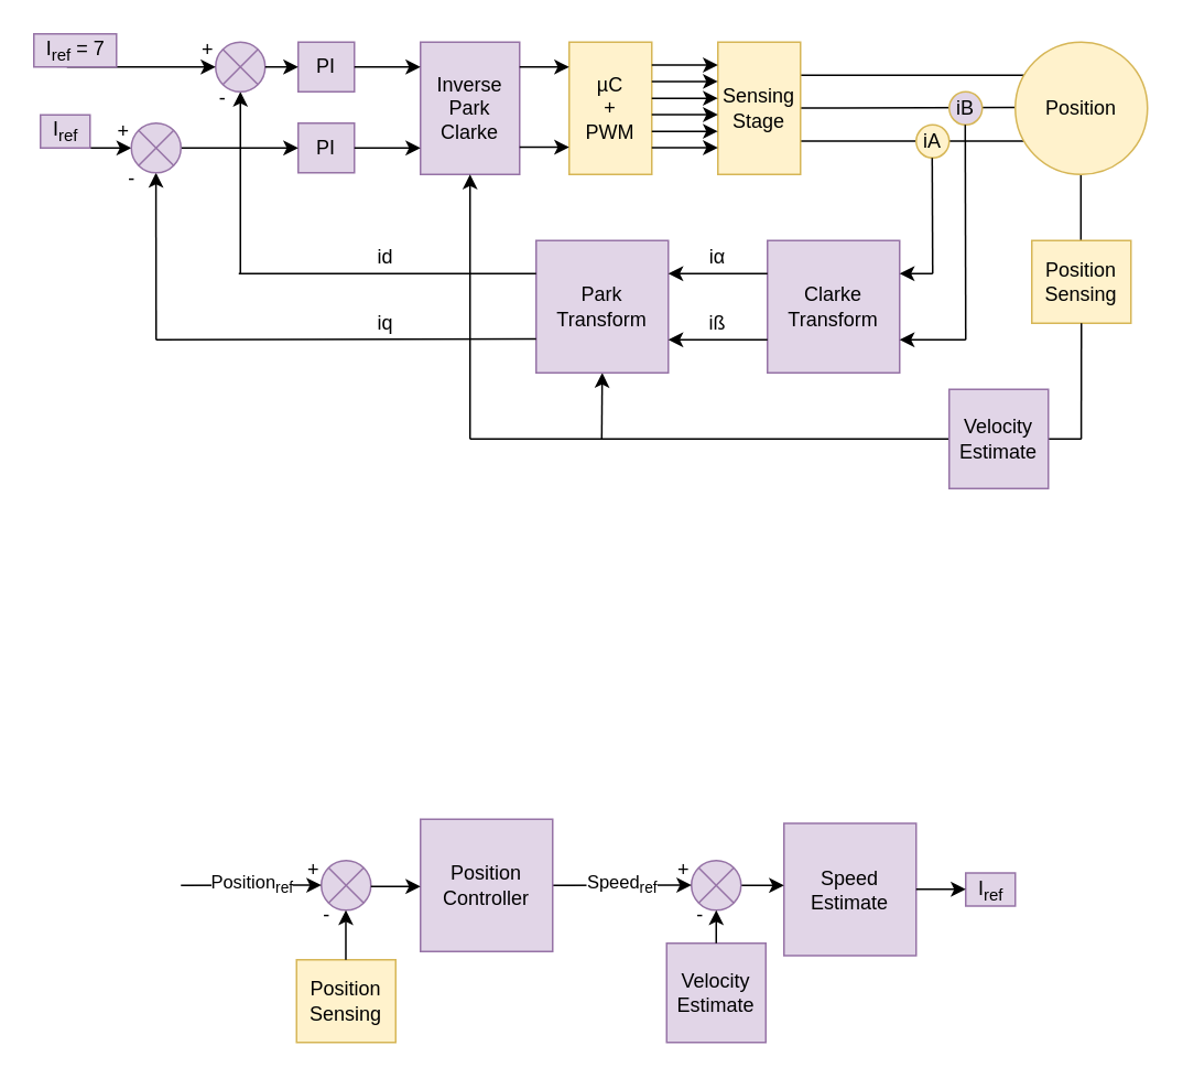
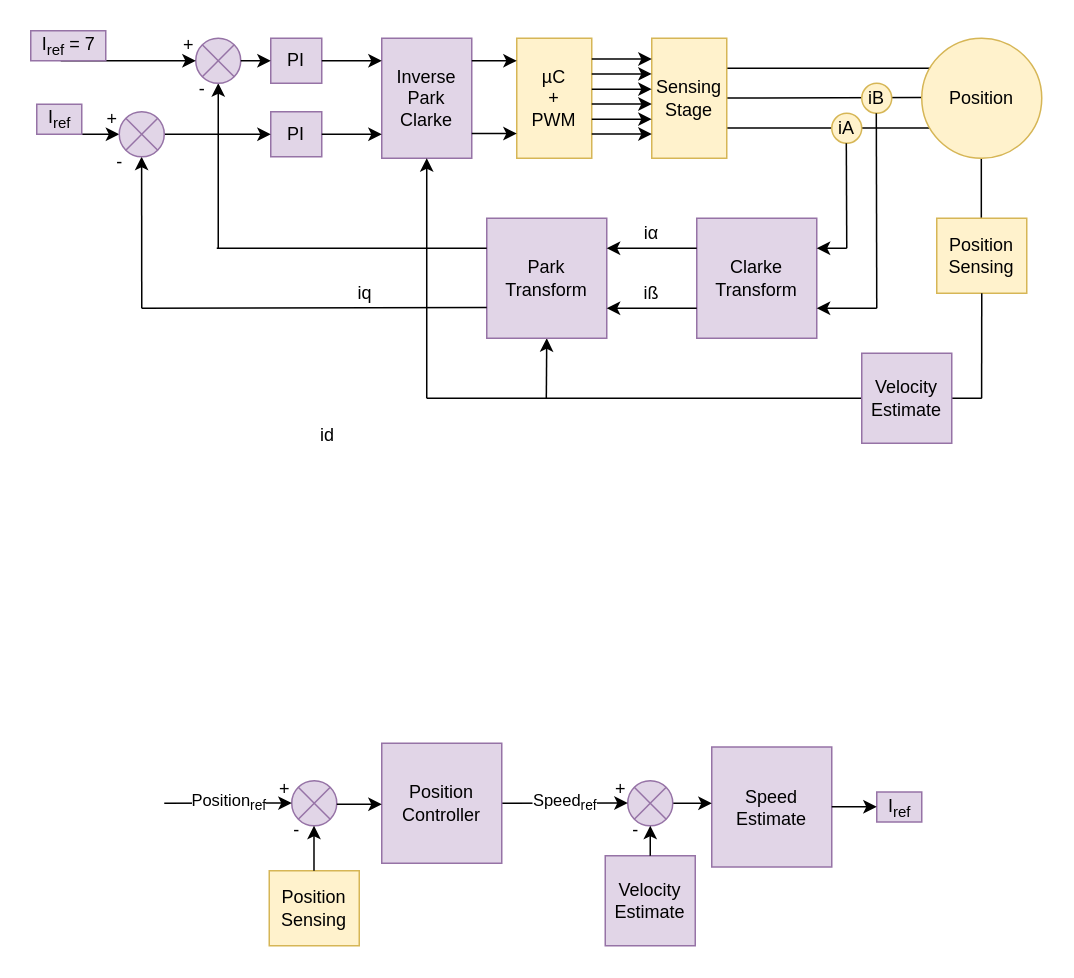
  <mxCell id="0" />
  <mxCell id="1" parent="0" />
  <mxCell id="2" value="" style="endArrow=none;html=1;" edge="1" parent="1"><mxGeometry width="50" height="50" relative="1" as="geometry"><mxPoint x="484" y="45" as="sourcePoint" /><mxPoint x="664" y="45" as="targetPoint" /></mxGeometry></mxCell>
  <mxCell id="3" value="" style="endArrow=none;html=1;" edge="1" parent="1"><mxGeometry width="50" height="50" relative="1" as="geometry"><mxPoint x="484" y="64.83" as="sourcePoint" /><mxPoint x="664" y="64.33" as="targetPoint" /></mxGeometry></mxCell>
  <mxCell id="4" value="" style="endArrow=none;html=1;" edge="1" parent="1"><mxGeometry width="50" height="50" relative="1" as="geometry"><mxPoint x="484" y="84.83" as="sourcePoint" /><mxPoint x="664" y="84.83" as="targetPoint" /></mxGeometry></mxCell>
  <mxCell id="5" value="iA" style="ellipse;whiteSpace=wrap;html=1;aspect=fixed;fillColor=#fff2cc;strokeColor=#d6b656;" vertex="1" parent="1"><mxGeometry x="554" y="75" width="20" height="20" as="geometry" /></mxCell>
- <mxCell id="6" value="iB" style="ellipse;whiteSpace=wrap;html=1;aspect=fixed;fillColor=#e1d5e7;strokeColor=#d6b656;" vertex="1" parent="1"><mxGeometry x="574" y="55" width="20" height="20" as="geometry" /></mxCell>
+ <mxCell id="6" value="iB" style="ellipse;whiteSpace=wrap;html=1;aspect=fixed;fillColor=#fff2cc;strokeColor=#d6b656;" vertex="1" parent="1"><mxGeometry x="574" y="55" width="20" height="20" as="geometry" /></mxCell>
  <mxCell id="7" value="" style="endArrow=none;html=1;" edge="1" parent="1"><mxGeometry width="50" height="50" relative="1" as="geometry"><mxPoint x="564" y="165" as="sourcePoint" /><mxPoint x="563.71" y="95" as="targetPoint" /></mxGeometry></mxCell>
  <mxCell id="8" value="" style="endArrow=none;html=1;" edge="1" parent="1"><mxGeometry width="50" height="50" relative="1" as="geometry"><mxPoint x="584" y="205" as="sourcePoint" /><mxPoint x="583.71" y="75" as="targetPoint" /></mxGeometry></mxCell>
  <mxCell id="9" value="" style="endArrow=none;html=1;" edge="1" parent="1"><mxGeometry width="50" height="50" relative="1" as="geometry"><mxPoint x="653.71" y="185" as="sourcePoint" /><mxPoint x="653.71" y="85" as="targetPoint" /></mxGeometry></mxCell>
  <mxCell id="10" value="Position&lt;br&gt;Sensing" style="rounded=0;whiteSpace=wrap;html=1;fillColor=#fff2cc;strokeColor=#d6b656;" vertex="1" parent="1"><mxGeometry x="624" y="145" width="60" height="50" as="geometry" /></mxCell>
  <mxCell id="11" value="Position" style="ellipse;whiteSpace=wrap;html=1;aspect=fixed;fillColor=#fff2cc;strokeColor=#d6b656;" vertex="1" parent="1"><mxGeometry x="614" y="25" width="80" height="80" as="geometry" /></mxCell>
  <mxCell id="12" value="iß" style="text;html=1;strokeColor=none;fillColor=none;align=center;verticalAlign=middle;whiteSpace=wrap;rounded=0;" vertex="1" parent="1"><mxGeometry x="414" y="185" width="40" height="20" as="geometry" /></mxCell>
  <mxCell id="13" value="iα" style="text;html=1;strokeColor=none;fillColor=none;align=center;verticalAlign=middle;whiteSpace=wrap;rounded=0;" vertex="1" parent="1"><mxGeometry x="414" y="145" width="40" height="20" as="geometry" /></mxCell>
  <mxCell id="14" value="Clarke&lt;br&gt;Transform" style="whiteSpace=wrap;html=1;aspect=fixed;fillColor=#e1d5e7;strokeColor=#9673a6;" vertex="1" parent="1"><mxGeometry x="464" y="145" width="80" height="80" as="geometry" /></mxCell>
  <mxCell id="15" value="" style="endArrow=classic;html=1;" edge="1" parent="1"><mxGeometry width="50" height="50" relative="1" as="geometry"><mxPoint x="363.71" y="265" as="sourcePoint" /><mxPoint x="363.99" y="225" as="targetPoint" /></mxGeometry></mxCell>
  <mxCell id="16" value="" style="endArrow=none;html=1;" edge="1" parent="1"><mxGeometry width="50" height="50" relative="1" as="geometry"><mxPoint x="284" y="265" as="sourcePoint" /><mxPoint x="654" y="265" as="targetPoint" /></mxGeometry></mxCell>
  <mxCell id="17" value="" style="endArrow=none;html=1;entryX=0.5;entryY=1;entryDx=0;entryDy=0;" edge="1" parent="1" target="10"><mxGeometry width="50" height="50" relative="1" as="geometry"><mxPoint x="653.91" y="265" as="sourcePoint" /><mxPoint x="653.71" y="225" as="targetPoint" /></mxGeometry></mxCell>
  <mxCell id="18" value="Park&lt;br&gt;Transform" style="whiteSpace=wrap;html=1;aspect=fixed;fillColor=#e1d5e7;strokeColor=#9673a6;" vertex="1" parent="1"><mxGeometry x="324" y="145" width="80" height="80" as="geometry" /></mxCell>
- <mxCell id="19" value="iq" style="text;html=1;strokeColor=none;fillColor=none;align=center;verticalAlign=middle;whiteSpace=wrap;rounded=0;" vertex="1" parent="1"><mxGeometry x="213" y="185" width="40" height="20" as="geometry" /></mxCell>
- <mxCell id="20" value="id" style="text;html=1;strokeColor=none;fillColor=none;align=center;verticalAlign=middle;whiteSpace=wrap;rounded=0;" vertex="1" parent="1"><mxGeometry x="213" y="145" width="40" height="20" as="geometry" /></mxCell>
+ <mxCell id="19" value="iq" style="text;html=1;strokeColor=none;fillColor=none;align=center;verticalAlign=middle;whiteSpace=wrap;rounded=0;" vertex="1" parent="1"><mxGeometry x="223" y="185" width="40" height="20" as="geometry" /></mxCell>
+ <mxCell id="20" value="id" style="text;html=1;strokeColor=none;fillColor=none;align=center;verticalAlign=middle;whiteSpace=wrap;rounded=0;" vertex="1" parent="1"><mxGeometry x="198" y="280" width="40" height="20" as="geometry" /></mxCell>
  <mxCell id="21" value="" style="endArrow=classic;html=1;" edge="1" parent="1"><mxGeometry width="50" height="50" relative="1" as="geometry"><mxPoint x="464" y="165" as="sourcePoint" /><mxPoint x="404" y="165" as="targetPoint" /></mxGeometry></mxCell>
  <mxCell id="22" value="" style="endArrow=classic;html=1;" edge="1" parent="1"><mxGeometry width="50" height="50" relative="1" as="geometry"><mxPoint x="464" y="205" as="sourcePoint" /><mxPoint x="404" y="205" as="targetPoint" /></mxGeometry></mxCell>
  <mxCell id="23" value="" style="endArrow=classic;html=1;" edge="1" parent="1"><mxGeometry width="50" height="50" relative="1" as="geometry"><mxPoint x="584" y="205" as="sourcePoint" /><mxPoint x="544" y="205" as="targetPoint" /></mxGeometry></mxCell>
  <mxCell id="24" value="" style="endArrow=classic;html=1;" edge="1" parent="1"><mxGeometry width="50" height="50" relative="1" as="geometry"><mxPoint x="564" y="165" as="sourcePoint" /><mxPoint x="544" y="165" as="targetPoint" /></mxGeometry></mxCell>
  <mxCell id="25" value="" style="endArrow=classic;html=1;" edge="1" parent="1" target="29"><mxGeometry width="50" height="50" relative="1" as="geometry"><mxPoint x="145" y="165" as="sourcePoint" /><mxPoint x="144.76" y="110" as="targetPoint" /></mxGeometry></mxCell>
  <mxCell id="26" value="" style="endArrow=none;html=1;" edge="1" parent="1"><mxGeometry width="50" height="50" relative="1" as="geometry"><mxPoint x="144" y="165" as="sourcePoint" /><mxPoint x="324" y="165" as="targetPoint" /></mxGeometry></mxCell>
  <mxCell id="27" value="" style="endArrow=none;html=1;" edge="1" parent="1"><mxGeometry width="50" height="50" relative="1" as="geometry"><mxPoint x="94" y="205" as="sourcePoint" /><mxPoint x="324" y="204.52" as="targetPoint" /></mxGeometry></mxCell>
  <mxCell id="28" value="PI" style="rounded=0;whiteSpace=wrap;html=1;fillColor=#e1d5e7;strokeColor=#9673a6;" vertex="1" parent="1"><mxGeometry x="180" y="25" width="34" height="30" as="geometry" /></mxCell>
  <mxCell id="29" value="" style="shape=sumEllipse;perimeter=ellipsePerimeter;whiteSpace=wrap;html=1;backgroundOutline=1;fillColor=#e1d5e7;strokeColor=#9673a6;" vertex="1" parent="1"><mxGeometry x="130" y="25" width="30" height="30" as="geometry" /></mxCell>
  <mxCell id="30" value="-" style="text;html=1;align=center;verticalAlign=middle;resizable=0;points=[];autosize=1;strokeColor=none;" vertex="1" parent="1"><mxGeometry x="124" y="49" width="20" height="20" as="geometry" /></mxCell>
  <mxCell id="31" value="+" style="text;html=1;align=center;verticalAlign=middle;resizable=0;points=[];autosize=1;strokeColor=none;" vertex="1" parent="1"><mxGeometry x="115" y="20" width="20" height="20" as="geometry" /></mxCell>
  <mxCell id="32" value="-" style="text;html=1;align=center;verticalAlign=middle;resizable=0;points=[];autosize=1;strokeColor=none;" vertex="1" parent="1"><mxGeometry x="69" y="98" width="20" height="20" as="geometry" /></mxCell>
  <mxCell id="33" value="+" style="text;html=1;align=center;verticalAlign=middle;resizable=0;points=[];autosize=1;strokeColor=none;" vertex="1" parent="1"><mxGeometry x="64" y="69" width="20" height="20" as="geometry" /></mxCell>
  <mxCell id="34" value="PI" style="rounded=0;whiteSpace=wrap;html=1;fillColor=#e1d5e7;strokeColor=#9673a6;" vertex="1" parent="1"><mxGeometry x="180" y="74" width="34" height="30" as="geometry" /></mxCell>
  <mxCell id="35" value="" style="endArrow=classic;html=1;entryX=0;entryY=0.5;entryDx=0;entryDy=0;" edge="1" parent="1" target="34"><mxGeometry width="50" height="50" relative="1" as="geometry"><mxPoint x="105" y="89" as="sourcePoint" /><mxPoint x="170" y="89" as="targetPoint" /></mxGeometry></mxCell>
  <mxCell id="36" value="" style="endArrow=classic;html=1;" edge="1" parent="1"><mxGeometry width="50" height="50" relative="1" as="geometry"><mxPoint x="160" y="40" as="sourcePoint" /><mxPoint x="180" y="40" as="targetPoint" /></mxGeometry></mxCell>
  <mxCell id="37" value="" style="endArrow=classic;html=1;" edge="1" parent="1"><mxGeometry width="50" height="50" relative="1" as="geometry"><mxPoint x="44" y="89" as="sourcePoint" /><mxPoint x="79" y="89" as="targetPoint" /></mxGeometry></mxCell>
  <mxCell id="38" value="" style="endArrow=classic;html=1;" edge="1" parent="1"><mxGeometry width="50" height="50" relative="1" as="geometry"><mxPoint x="40" y="40" as="sourcePoint" /><mxPoint x="130" y="40" as="targetPoint" /></mxGeometry></mxCell>
  <mxCell id="39" value="I&lt;sub&gt;ref&lt;/sub&gt;&amp;nbsp;= 7" style="text;html=1;align=center;verticalAlign=middle;resizable=0;points=[];autosize=1;strokeColor=#9673a6;fillColor=#e1d5e7;" vertex="1" parent="1"><mxGeometry x="20" y="20" width="50" height="20" as="geometry" /></mxCell>
  <mxCell id="40" value="I&lt;sub&gt;ref&lt;/sub&gt;" style="text;html=1;align=center;verticalAlign=middle;resizable=0;points=[];autosize=1;strokeColor=#9673a6;fillColor=#e1d5e7;" vertex="1" parent="1"><mxGeometry x="24" y="69" width="30" height="20" as="geometry" /></mxCell>
  <mxCell id="41" value="Sensing&lt;br&gt;Stage" style="rounded=0;whiteSpace=wrap;html=1;fillColor=#fff2cc;strokeColor=#d6b656;" vertex="1" parent="1"><mxGeometry x="434" y="25" width="50" height="80" as="geometry" /></mxCell>
  <mxCell id="42" value="Inverse&lt;br&gt;Park&lt;br&gt;Clarke" style="rounded=0;whiteSpace=wrap;html=1;fillColor=#e1d5e7;strokeColor=#9673a6;" vertex="1" parent="1"><mxGeometry x="254" y="25" width="60" height="80" as="geometry" /></mxCell>
  <mxCell id="43" value="µC&lt;br&gt;+&lt;br&gt;PWM" style="rounded=0;whiteSpace=wrap;html=1;fillColor=#fff2cc;strokeColor=#d6b656;" vertex="1" parent="1"><mxGeometry x="344" y="25" width="50" height="80" as="geometry" /></mxCell>
  <mxCell id="44" value="" style="endArrow=classic;html=1;" edge="1" parent="1"><mxGeometry width="50" height="50" relative="1" as="geometry"><mxPoint x="214" y="89" as="sourcePoint" /><mxPoint x="254" y="89" as="targetPoint" /></mxGeometry></mxCell>
  <mxCell id="45" value="" style="endArrow=classic;html=1;" edge="1" parent="1"><mxGeometry width="50" height="50" relative="1" as="geometry"><mxPoint x="214" y="40" as="sourcePoint" /><mxPoint x="254" y="40" as="targetPoint" /></mxGeometry></mxCell>
  <mxCell id="46" value="" style="endArrow=classic;html=1;" edge="1" parent="1"><mxGeometry width="50" height="50" relative="1" as="geometry"><mxPoint x="314" y="40" as="sourcePoint" /><mxPoint x="344" y="40" as="targetPoint" /></mxGeometry></mxCell>
  <mxCell id="47" value="" style="endArrow=classic;html=1;" edge="1" parent="1"><mxGeometry width="50" height="50" relative="1" as="geometry"><mxPoint x="314" y="88.52" as="sourcePoint" /><mxPoint x="344" y="88.52" as="targetPoint" /></mxGeometry></mxCell>
  <mxCell id="48" value="" style="endArrow=classic;html=1;" edge="1" parent="1"><mxGeometry width="50" height="50" relative="1" as="geometry"><mxPoint x="394" y="38.84" as="sourcePoint" /><mxPoint x="434" y="38.84" as="targetPoint" /></mxGeometry></mxCell>
  <mxCell id="49" value="" style="endArrow=classic;html=1;" edge="1" parent="1"><mxGeometry width="50" height="50" relative="1" as="geometry"><mxPoint x="394" y="48.76" as="sourcePoint" /><mxPoint x="434" y="48.76" as="targetPoint" /></mxGeometry></mxCell>
  <mxCell id="50" value="" style="endArrow=classic;html=1;" edge="1" parent="1"><mxGeometry width="50" height="50" relative="1" as="geometry"><mxPoint x="394" y="58.92" as="sourcePoint" /><mxPoint x="434" y="58.92" as="targetPoint" /></mxGeometry></mxCell>
  <mxCell id="51" value="" style="endArrow=classic;html=1;" edge="1" parent="1"><mxGeometry width="50" height="50" relative="1" as="geometry"><mxPoint x="394" y="68.84" as="sourcePoint" /><mxPoint x="434" y="68.84" as="targetPoint" /></mxGeometry></mxCell>
  <mxCell id="52" value="" style="endArrow=classic;html=1;" edge="1" parent="1"><mxGeometry width="50" height="50" relative="1" as="geometry"><mxPoint x="394" y="78.92" as="sourcePoint" /><mxPoint x="434" y="78.92" as="targetPoint" /></mxGeometry></mxCell>
  <mxCell id="53" value="" style="endArrow=classic;html=1;" edge="1" parent="1"><mxGeometry width="50" height="50" relative="1" as="geometry"><mxPoint x="394" y="88.84" as="sourcePoint" /><mxPoint x="434" y="88.84" as="targetPoint" /></mxGeometry></mxCell>
  <mxCell id="54" value="" style="endArrow=classic;html=1;" edge="1" parent="1"><mxGeometry width="50" height="50" relative="1" as="geometry"><mxPoint x="94" y="205" as="sourcePoint" /><mxPoint x="93.9" y="104" as="targetPoint" /></mxGeometry></mxCell>
  <mxCell id="55" value="" style="shape=sumEllipse;perimeter=ellipsePerimeter;whiteSpace=wrap;html=1;backgroundOutline=1;fillColor=#e1d5e7;strokeColor=#9673a6;" vertex="1" parent="1"><mxGeometry x="79" y="74" width="30" height="30" as="geometry" /></mxCell>
  <mxCell id="56" value="" style="endArrow=classic;html=1;" edge="1" parent="1"><mxGeometry width="50" height="50" relative="1" as="geometry"><mxPoint x="284" y="265" as="sourcePoint" /><mxPoint x="283.99" y="105" as="targetPoint" /></mxGeometry></mxCell>
  <mxCell id="57" value="Velocity&lt;br&gt;Estimate" style="whiteSpace=wrap;html=1;aspect=fixed;fillColor=#e1d5e7;strokeColor=#9673a6;" vertex="1" parent="1"><mxGeometry x="574" y="235" width="60" height="60" as="geometry" /></mxCell>
  <mxCell id="58" value="I&lt;sub&gt;ref&lt;/sub&gt;" style="text;html=1;align=center;verticalAlign=middle;resizable=0;points=[];autosize=1;strokeColor=#9673a6;fillColor=#e1d5e7;" vertex="1" parent="1"><mxGeometry x="584" y="527.5" width="30" height="20" as="geometry" /></mxCell>
  <mxCell id="59" value="Velocity&lt;br&gt;Estimate" style="whiteSpace=wrap;html=1;aspect=fixed;fillColor=#e1d5e7;strokeColor=#9673a6;" vertex="1" parent="1"><mxGeometry x="403" y="570" width="60" height="60" as="geometry" /></mxCell>
  <mxCell id="60" value="Speed&lt;br&gt;Estimate" style="whiteSpace=wrap;html=1;aspect=fixed;fillColor=#e1d5e7;strokeColor=#9673a6;" vertex="1" parent="1"><mxGeometry x="474" y="497.5" width="80" height="80" as="geometry" /></mxCell>
  <mxCell id="61" value="Position&lt;br&gt;Sensing" style="rounded=0;whiteSpace=wrap;html=1;fillColor=#fff2cc;strokeColor=#d6b656;" vertex="1" parent="1"><mxGeometry x="179" y="580" width="60" height="50" as="geometry" /></mxCell>
  <mxCell id="62" style="edgeStyle=orthogonalEdgeStyle;rounded=0;orthogonalLoop=1;jettySize=auto;html=1;exitX=1;exitY=0.5;exitDx=0;exitDy=0;" edge="1" parent="1" source="63"><mxGeometry relative="1" as="geometry"><mxPoint x="474" y="535" as="targetPoint" /></mxGeometry></mxCell>
  <mxCell id="63" value="" style="shape=sumEllipse;perimeter=ellipsePerimeter;whiteSpace=wrap;html=1;backgroundOutline=1;fillColor=#e1d5e7;strokeColor=#9673a6;" vertex="1" parent="1"><mxGeometry x="418" y="520" width="30" height="30" as="geometry" /></mxCell>
  <mxCell id="64" value="" style="shape=sumEllipse;perimeter=ellipsePerimeter;whiteSpace=wrap;html=1;backgroundOutline=1;fillColor=#e1d5e7;strokeColor=#9673a6;" vertex="1" parent="1"><mxGeometry x="194" y="520" width="30" height="30" as="geometry" /></mxCell>
  <mxCell id="65" value="" style="endArrow=classic;html=1;" edge="1" parent="1"><mxGeometry width="50" height="50" relative="1" as="geometry"><mxPoint x="433" y="570" as="sourcePoint" /><mxPoint x="433" y="550" as="targetPoint" /></mxGeometry></mxCell>
  <mxCell id="66" value="-" style="text;html=1;align=center;verticalAlign=middle;resizable=0;points=[];autosize=1;strokeColor=none;" vertex="1" parent="1"><mxGeometry x="413" y="543" width="20" height="20" as="geometry" /></mxCell>
  <mxCell id="67" value="-" style="text;html=1;align=center;verticalAlign=middle;resizable=0;points=[];autosize=1;strokeColor=none;" vertex="1" parent="1"><mxGeometry x="187" y="543" width="20" height="20" as="geometry" /></mxCell>
  <mxCell id="68" value="Position&lt;sub&gt;ref&lt;/sub&gt;" style="endArrow=classic;html=1;endFill=1;" edge="1" parent="1"><mxGeometry width="50" height="50" relative="1" as="geometry"><mxPoint x="109" y="535" as="sourcePoint" /><mxPoint x="194" y="534.88" as="targetPoint" /></mxGeometry></mxCell>
  <mxCell id="69" value="" style="endArrow=classic;html=1;" edge="1" parent="1"><mxGeometry width="50" height="50" relative="1" as="geometry"><mxPoint x="554" y="537.36" as="sourcePoint" /><mxPoint x="584" y="537.36" as="targetPoint" /></mxGeometry></mxCell>
  <mxCell id="70" value="" style="endArrow=classic;html=1;" edge="1" parent="1"><mxGeometry width="50" height="50" relative="1" as="geometry"><mxPoint x="208.83" y="580" as="sourcePoint" /><mxPoint x="208.83" y="550" as="targetPoint" /></mxGeometry></mxCell>
  <mxCell id="71" value="+" style="text;html=1;align=center;verticalAlign=middle;resizable=0;points=[];autosize=1;strokeColor=none;" vertex="1" parent="1"><mxGeometry x="179" y="516" width="20" height="20" as="geometry" /></mxCell>
  <mxCell id="72" value="+" style="text;html=1;align=center;verticalAlign=middle;resizable=0;points=[];autosize=1;strokeColor=none;" vertex="1" parent="1"><mxGeometry x="403" y="516" width="20" height="20" as="geometry" /></mxCell>
  <mxCell id="73" value="Speed&lt;sub&gt;ref&lt;/sub&gt;" style="endArrow=classic;html=1;endFill=1;" edge="1" parent="1"><mxGeometry width="50" height="50" relative="1" as="geometry"><mxPoint x="333" y="534.95" as="sourcePoint" /><mxPoint x="418" y="534.83" as="targetPoint" /></mxGeometry></mxCell>
  <mxCell id="74" value="Position&lt;br&gt;Controller" style="whiteSpace=wrap;html=1;aspect=fixed;fillColor=#e1d5e7;strokeColor=#9673a6;" vertex="1" parent="1"><mxGeometry x="254" y="495" width="80" height="80" as="geometry" /></mxCell>
  <mxCell id="75" value="" style="endArrow=classic;html=1;" edge="1" parent="1"><mxGeometry width="50" height="50" relative="1" as="geometry"><mxPoint x="224" y="535.67" as="sourcePoint" /><mxPoint x="254" y="535.67" as="targetPoint" /></mxGeometry></mxCell>
